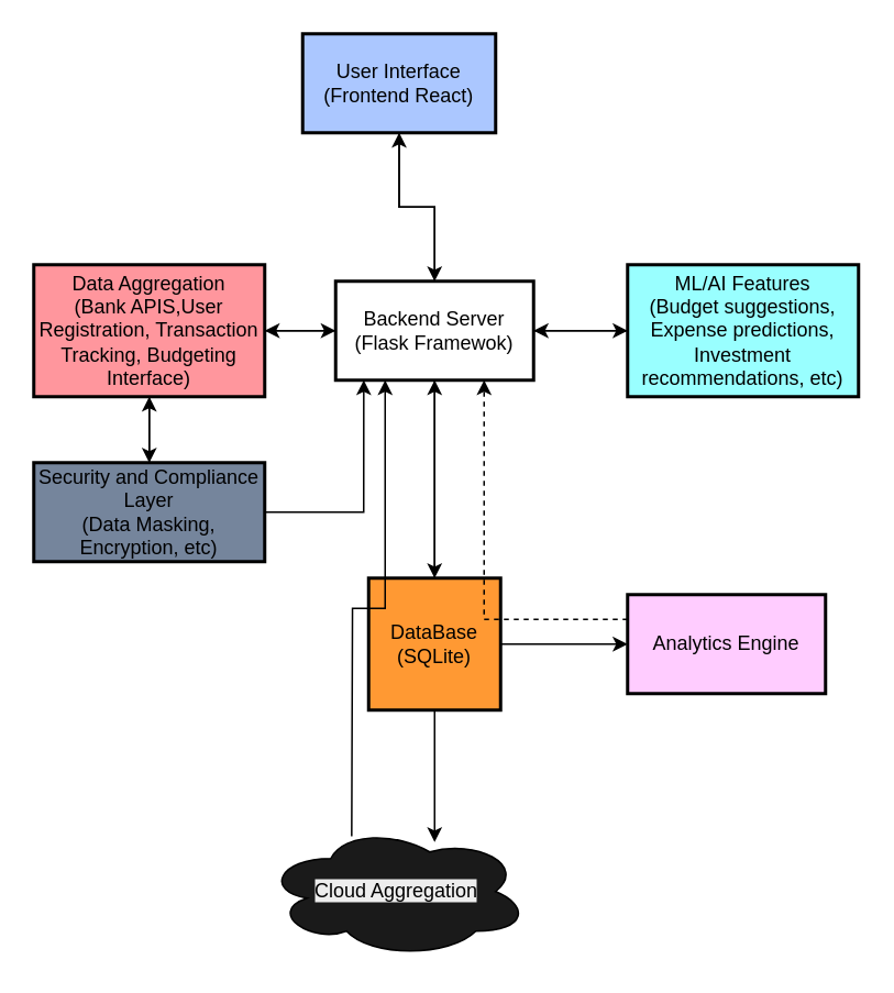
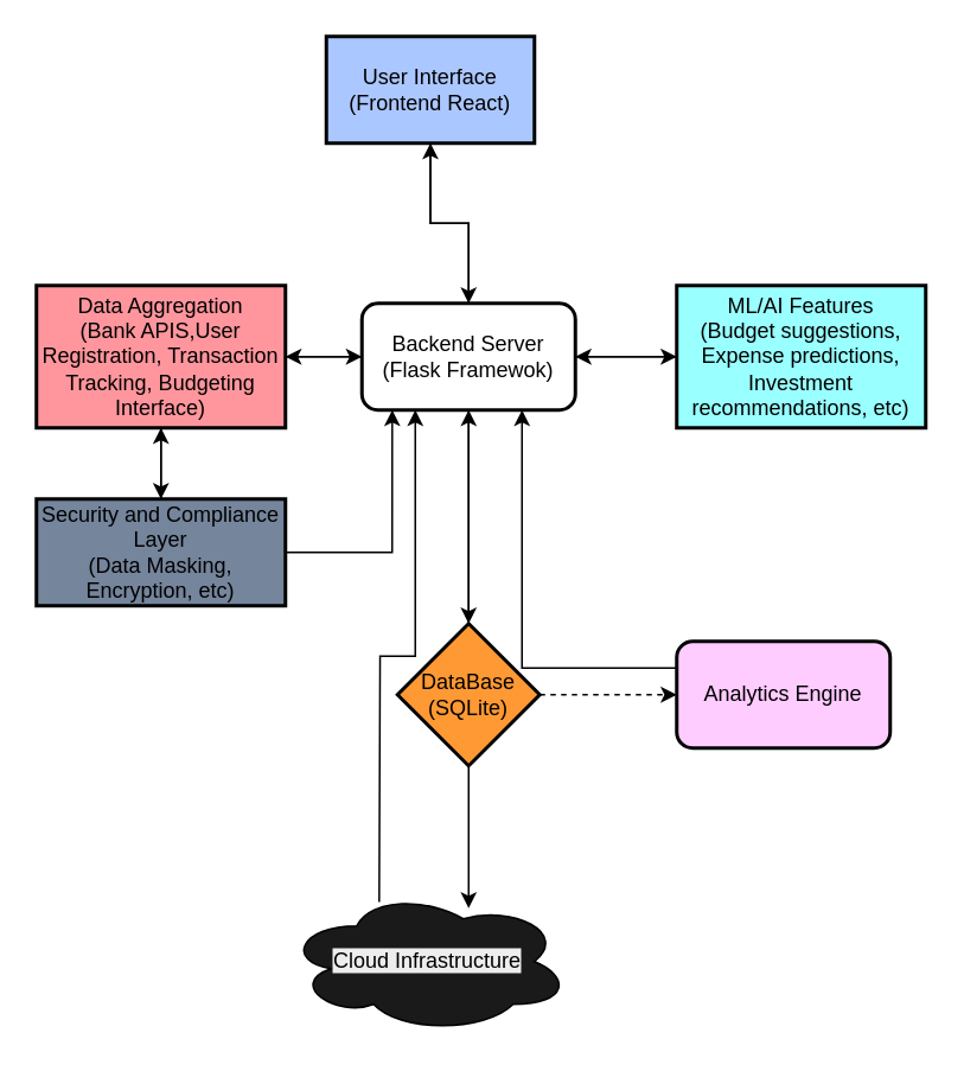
  <mxCell id="0" />
  <mxCell id="1" parent="0" />
  <mxCell id="2" value="" style="edgeStyle=orthogonalEdgeStyle;rounded=0;orthogonalLoop=1;jettySize=auto;html=1;" edge="1" parent="1" source="3" target="21"><mxGeometry relative="1" as="geometry" /></mxCell>
  <mxCell id="3" value="User Interface&#10;(Frontend React)" style="whiteSpace=wrap;strokeWidth=2;fillColor=#ABC7FF;" vertex="1" parent="1"><mxGeometry x="183" y="20" width="117" height="60" as="geometry" /></mxCell>
  <mxCell id="4" value="" style="edgeStyle=orthogonalEdgeStyle;rounded=0;orthogonalLoop=1;jettySize=auto;html=1;" edge="1" parent="1" source="7"><mxGeometry relative="1" as="geometry"><mxPoint x="263" y="510" as="targetPoint" /></mxGeometry></mxCell>
  <mxCell id="5" style="edgeStyle=orthogonalEdgeStyle;rounded=0;orthogonalLoop=1;jettySize=auto;html=1;entryX=0.5;entryY=1;entryDx=0;entryDy=0;" edge="1" parent="1" source="7" target="21"><mxGeometry relative="1" as="geometry" /></mxCell>
- <mxCell id="6" style="edgeStyle=orthogonalEdgeStyle;rounded=0;orthogonalLoop=1;jettySize=auto;html=1;exitX=1;exitY=0.5;exitDx=0;exitDy=0;entryX=0;entryY=0.5;entryDx=0;entryDy=0;" edge="1" parent="1" source="7" target="13"><mxGeometry relative="1" as="geometry" /></mxCell>
- <mxCell id="7" value="DataBase&lt;div&gt;(SQLite)&lt;/div&gt;" style="whiteSpace=wrap;html=1;strokeWidth=2;fillColor=#FF9933;rounded=0;" vertex="1" parent="1"><mxGeometry x="223" y="350" width="80" height="80" as="geometry" /></mxCell>
+ <mxCell id="6" style="edgeStyle=orthogonalEdgeStyle;rounded=0;orthogonalLoop=1;jettySize=auto;html=1;exitX=1;exitY=0.5;exitDx=0;exitDy=0;entryX=0;entryY=0.5;entryDx=0;entryDy=0;dashed=1;" edge="1" parent="1" source="7" target="13"><mxGeometry relative="1" as="geometry" /></mxCell>
+ <mxCell id="7" value="DataBase&lt;div&gt;(SQLite)&lt;/div&gt;" style="rhombus;whiteSpace=wrap;html=1;strokeWidth=2;fillColor=#FF9933;" vertex="1" parent="1"><mxGeometry x="223" y="350" width="80" height="80" as="geometry" /></mxCell>
  <mxCell id="8" value="" style="edgeStyle=orthogonalEdgeStyle;rounded=0;orthogonalLoop=1;jettySize=auto;html=1;" edge="1" parent="1" source="9" target="21"><mxGeometry relative="1" as="geometry" /></mxCell>
  <mxCell id="9" value="ML/AI Features&lt;div&gt;(Budget suggestions, Expense predictions, Investment recommendations, etc)&lt;/div&gt;" style="whiteSpace=wrap;html=1;strokeWidth=2;fillColor=#99FFFF;" vertex="1" parent="1"><mxGeometry x="380" y="160" width="140" height="80" as="geometry" /></mxCell>
  <mxCell id="10" value="" style="edgeStyle=orthogonalEdgeStyle;rounded=0;orthogonalLoop=1;jettySize=auto;html=1;" edge="1" parent="1" source="11" target="16"><mxGeometry relative="1" as="geometry" /></mxCell>
  <mxCell id="11" value="Security and Compliance Layer&lt;div&gt;(Data Masking, Encryption, etc)&lt;/div&gt;" style="whiteSpace=wrap;html=1;strokeWidth=2;fillColor=#75859C;" vertex="1" parent="1"><mxGeometry x="20" y="280" width="140" height="60" as="geometry" /></mxCell>
- <mxCell id="12" style="edgeStyle=orthogonalEdgeStyle;rounded=0;orthogonalLoop=1;jettySize=auto;html=1;exitX=0;exitY=0.25;exitDx=0;exitDy=0;entryX=0.75;entryY=1;entryDx=0;entryDy=0;dashed=1;" edge="1" parent="1" source="13" target="21"><mxGeometry relative="1" as="geometry" /></mxCell>
- <mxCell id="13" value="Analytics Engine" style="whiteSpace=wrap;html=1;strokeWidth=2;fillColor=#FFCCFF;" vertex="1" parent="1"><mxGeometry x="380" y="360" width="120" height="60" as="geometry" /></mxCell>
+ <mxCell id="12" style="edgeStyle=orthogonalEdgeStyle;rounded=0;orthogonalLoop=1;jettySize=auto;html=1;exitX=0;exitY=0.25;exitDx=0;exitDy=0;entryX=0.75;entryY=1;entryDx=0;entryDy=0;" edge="1" parent="1" source="13" target="21"><mxGeometry relative="1" as="geometry" /></mxCell>
+ <mxCell id="13" value="Analytics Engine" style="whiteSpace=wrap;html=1;strokeWidth=2;fillColor=#FFCCFF;rounded=1;" vertex="1" parent="1"><mxGeometry x="380" y="360" width="120" height="60" as="geometry" /></mxCell>
  <mxCell id="14" value="" style="edgeStyle=orthogonalEdgeStyle;rounded=0;orthogonalLoop=1;jettySize=auto;html=1;" edge="1" parent="1" source="16" target="21"><mxGeometry relative="1" as="geometry" /></mxCell>
  <mxCell id="15" style="edgeStyle=orthogonalEdgeStyle;rounded=0;orthogonalLoop=1;jettySize=auto;html=1;entryX=0.5;entryY=0;entryDx=0;entryDy=0;" edge="1" parent="1" source="16" target="11"><mxGeometry relative="1" as="geometry" /></mxCell>
  <mxCell id="16" value="&lt;div&gt;Data Aggregation&lt;/div&gt;&lt;div&gt;(Bank APIS,User Registration, Transaction Tracking, Budgeting Interface)&lt;/div&gt;" style="whiteSpace=wrap;html=1;strokeWidth=2;fillColor=#FF969D;" vertex="1" parent="1"><mxGeometry x="20" y="160" width="140" height="80" as="geometry" /></mxCell>
  <mxCell id="17" style="edgeStyle=orthogonalEdgeStyle;rounded=0;orthogonalLoop=1;jettySize=auto;html=1;" edge="1" parent="1" source="21" target="9"><mxGeometry relative="1" as="geometry" /></mxCell>
  <mxCell id="18" style="edgeStyle=orthogonalEdgeStyle;rounded=0;orthogonalLoop=1;jettySize=auto;html=1;" edge="1" parent="1" source="21"><mxGeometry relative="1" as="geometry"><mxPoint x="160" y="200" as="targetPoint" /></mxGeometry></mxCell>
  <mxCell id="19" style="edgeStyle=orthogonalEdgeStyle;rounded=0;orthogonalLoop=1;jettySize=auto;html=1;entryX=0.5;entryY=0;entryDx=0;entryDy=0;fillColor=#FFFFFF;" edge="1" parent="1" source="21" target="7"><mxGeometry relative="1" as="geometry" /></mxCell>
  <mxCell id="20" style="edgeStyle=orthogonalEdgeStyle;rounded=0;orthogonalLoop=1;jettySize=auto;html=1;entryX=0.5;entryY=1;entryDx=0;entryDy=0;fillColor=#FFFFFF;" edge="1" parent="1" source="21" target="3"><mxGeometry relative="1" as="geometry" /></mxCell>
- <mxCell id="21" value="Backend Server&lt;div&gt;(Flask Framewok)&lt;/div&gt;" style="whiteSpace=wrap;html=1;strokeWidth=2;fillColor=#FFFFFF;rounded=0;" vertex="1" parent="1"><mxGeometry x="203" y="170" width="120" height="60" as="geometry" /></mxCell>
+ <mxCell id="21" value="Backend Server&lt;div&gt;(Flask Framewok)&lt;/div&gt;" style="rounded=1;whiteSpace=wrap;html=1;strokeWidth=2;fillColor=#FFFFFF;" vertex="1" parent="1"><mxGeometry x="203" y="170" width="120" height="60" as="geometry" /></mxCell>
  <mxCell id="22" style="edgeStyle=orthogonalEdgeStyle;rounded=0;orthogonalLoop=1;jettySize=auto;html=1;exitX=0.081;exitY=-0.059;exitDx=0;exitDy=0;entryX=0.25;entryY=1;entryDx=0;entryDy=0;exitPerimeter=0;" edge="1" parent="1" target="21"><mxGeometry relative="1" as="geometry"><mxPoint x="212.72" y="506.46" as="sourcePoint" /></mxGeometry></mxCell>
  <mxCell id="23" style="edgeStyle=orthogonalEdgeStyle;rounded=0;orthogonalLoop=1;jettySize=auto;html=1;exitX=1;exitY=0.5;exitDx=0;exitDy=0;entryX=0.142;entryY=1;entryDx=0;entryDy=0;entryPerimeter=0;" edge="1" parent="1" source="11" target="21"><mxGeometry relative="1" as="geometry" /></mxCell>
- <mxCell id="24" value="&lt;span style=&quot;background-color: rgb(237, 237, 237);&quot;&gt;Cloud Aggregation&lt;/span&gt;" style="ellipse;shape=cloud;whiteSpace=wrap;html=1;fillColor=#1A1A1A;" vertex="1" parent="1"><mxGeometry x="160" y="500" width="160" height="80" as="geometry" /></mxCell>
+ <mxCell id="24" value="&lt;span style=&quot;background-color: rgb(237, 237, 237);&quot;&gt;Cloud Infrastructure&lt;/span&gt;" style="ellipse;shape=cloud;whiteSpace=wrap;html=1;fillColor=#1A1A1A;" vertex="1" parent="1"><mxGeometry x="160" y="500" width="160" height="80" as="geometry" /></mxCell>
